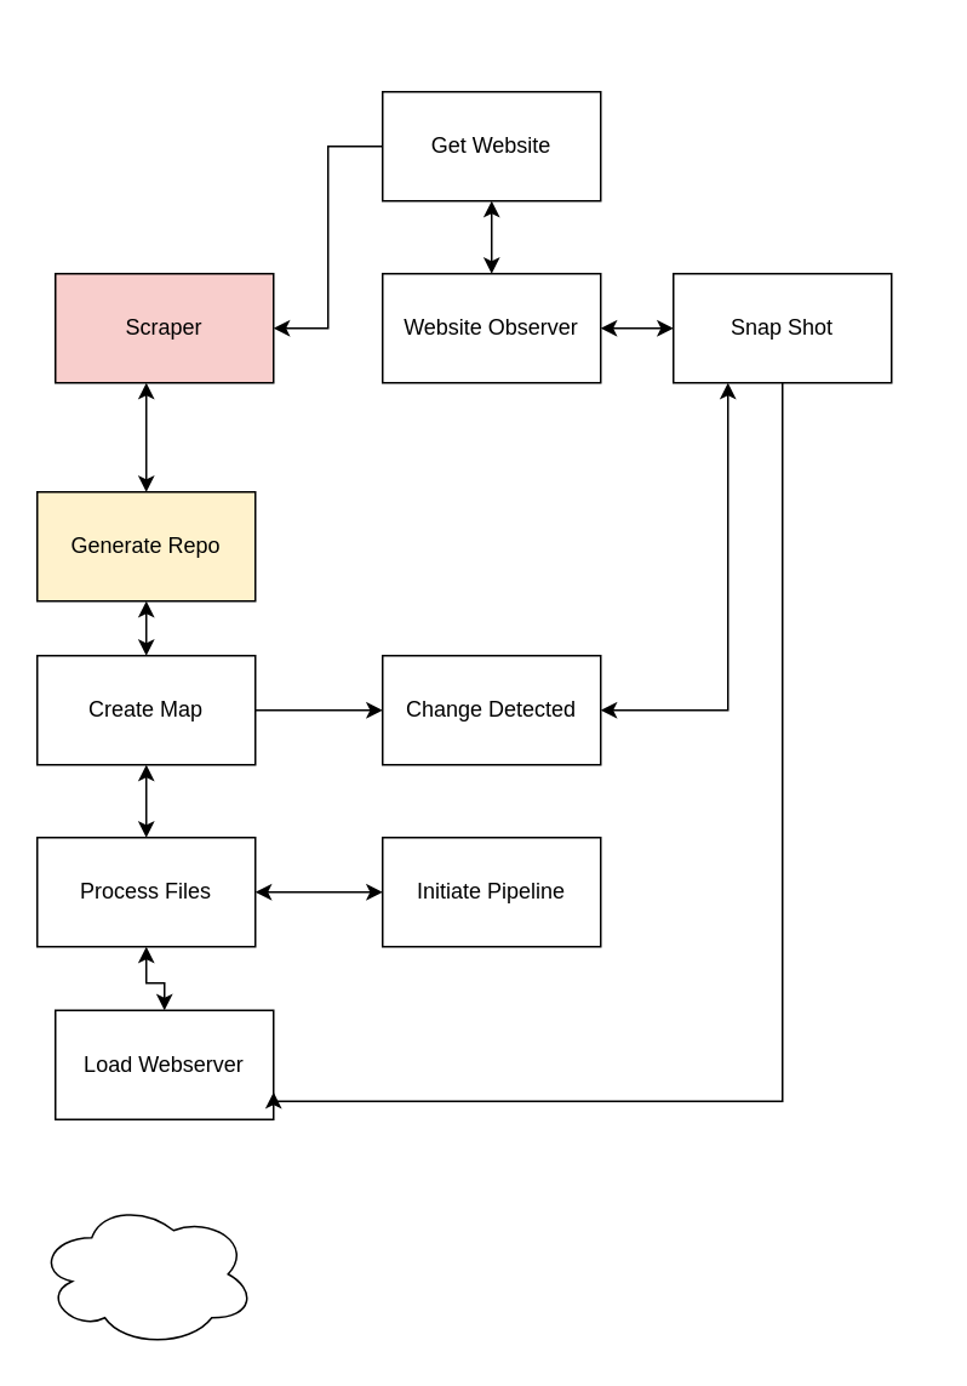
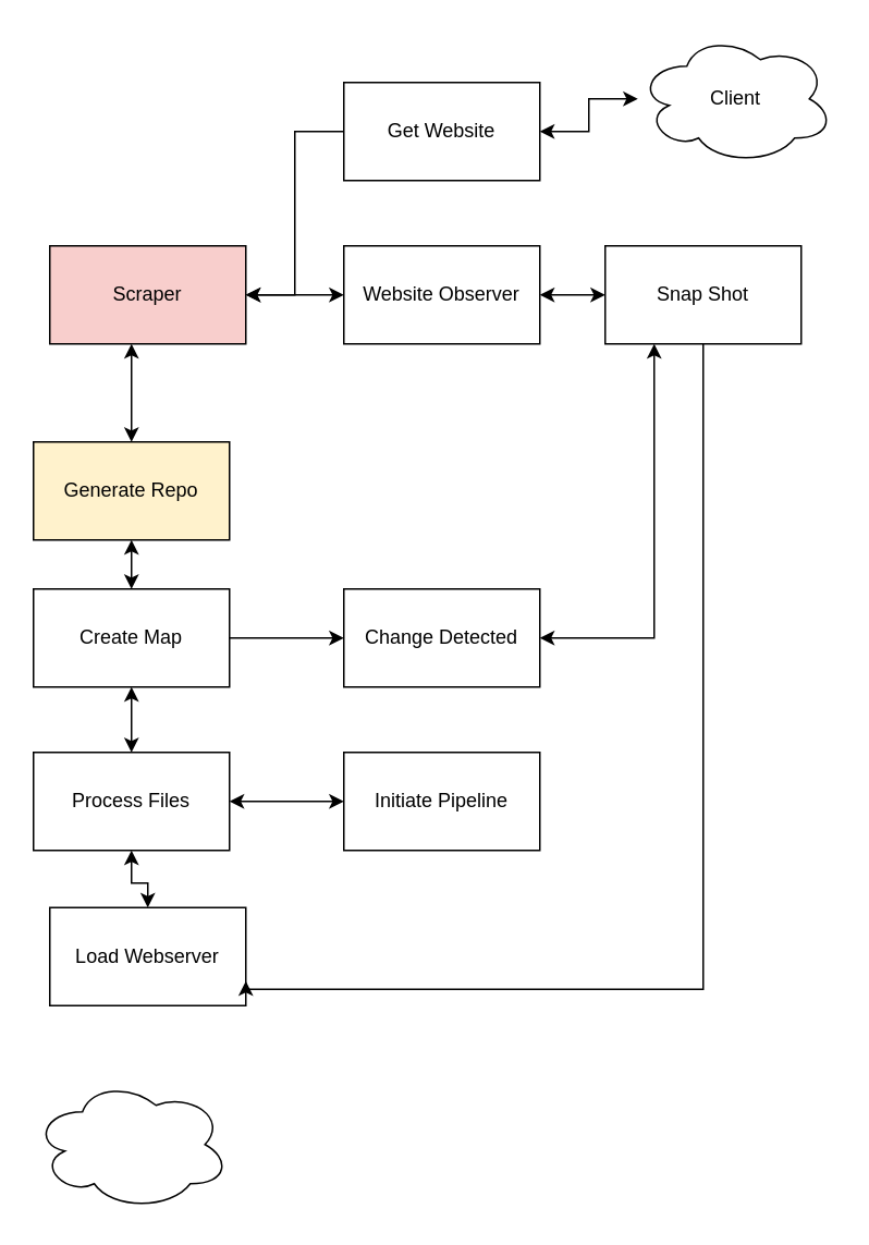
  <mxCell id="0" />
  <mxCell id="1" parent="0" />
  <mxCell id="2" style="edgeStyle=orthogonalEdgeStyle;rounded=0;orthogonalLoop=1;jettySize=auto;html=1;entryX=1;entryY=0.5;entryDx=0;entryDy=0;startArrow=none;startFill=0;" edge="1" parent="1" source="3" target="7"><mxGeometry relative="1" as="geometry" /></mxCell>
  <mxCell id="3" value="Get Website" style="rounded=0;whiteSpace=wrap;html=1;" vertex="1" parent="1"><mxGeometry x="210" y="50" width="120" height="60" as="geometry" /></mxCell>
+ <mxCell id="4" style="edgeStyle=orthogonalEdgeStyle;rounded=0;orthogonalLoop=1;jettySize=auto;html=1;entryX=1;entryY=0.5;entryDx=0;entryDy=0;startArrow=classic;startFill=1;" edge="1" parent="1" source="5" target="3"><mxGeometry relative="1" as="geometry" /></mxCell>
+ <mxCell id="5" value="&lt;div&gt;Client&lt;/div&gt;" style="ellipse;shape=cloud;whiteSpace=wrap;html=1;" vertex="1" parent="1"><mxGeometry x="390" y="20" width="120" height="80" as="geometry" /></mxCell>
  <mxCell id="6" style="edgeStyle=orthogonalEdgeStyle;rounded=0;orthogonalLoop=1;jettySize=auto;html=1;startArrow=classic;startFill=1;entryX=0.5;entryY=0;entryDx=0;entryDy=0;" edge="1" parent="1" source="7" target="9"><mxGeometry relative="1" as="geometry"><Array as="points"><mxPoint x="80" y="250" /><mxPoint x="80" y="250" /></Array></mxGeometry></mxCell>
  <mxCell id="7" value="Scraper" style="rounded=0;whiteSpace=wrap;html=1;fillColor=#f8cecc;" vertex="1" parent="1"><mxGeometry x="30" y="150" width="120" height="60" as="geometry" /></mxCell>
  <mxCell id="8" style="edgeStyle=orthogonalEdgeStyle;rounded=0;orthogonalLoop=1;jettySize=auto;html=1;startArrow=classic;startFill=1;" edge="1" parent="1" source="9" target="11"><mxGeometry relative="1" as="geometry" /></mxCell>
  <mxCell id="9" value="Generate Repo" style="rounded=0;whiteSpace=wrap;html=1;fillColor=#fff2cc;" vertex="1" parent="1"><mxGeometry x="20" y="270" width="120" height="60" as="geometry" /></mxCell>
  <mxCell id="10" style="edgeStyle=orthogonalEdgeStyle;rounded=0;orthogonalLoop=1;jettySize=auto;html=1;entryX=0.5;entryY=0;entryDx=0;entryDy=0;startArrow=classic;startFill=1;" edge="1" parent="1" source="11" target="13"><mxGeometry relative="1" as="geometry" /></mxCell>
  <mxCell id="11" value="Create Map" style="rounded=0;whiteSpace=wrap;html=1;" vertex="1" parent="1"><mxGeometry x="20" y="360" width="120" height="60" as="geometry" /></mxCell>
  <mxCell id="12" style="edgeStyle=orthogonalEdgeStyle;rounded=0;orthogonalLoop=1;jettySize=auto;html=1;entryX=0.5;entryY=0;entryDx=0;entryDy=0;startArrow=classic;startFill=1;" edge="1" parent="1" source="13" target="14"><mxGeometry relative="1" as="geometry" /></mxCell>
  <mxCell id="13" value="Process Files" style="rounded=0;whiteSpace=wrap;html=1;" vertex="1" parent="1"><mxGeometry x="20" y="460" width="120" height="60" as="geometry" /></mxCell>
  <mxCell id="14" value="Load Webserver" style="rounded=0;whiteSpace=wrap;html=1;" vertex="1" parent="1"><mxGeometry x="30" y="555" width="120" height="60" as="geometry" /></mxCell>
  <mxCell id="15" style="edgeStyle=orthogonalEdgeStyle;rounded=0;orthogonalLoop=1;jettySize=auto;html=1;entryX=0;entryY=0.5;entryDx=0;entryDy=0;startArrow=classic;startFill=1;" edge="1" parent="1" source="17" target="19"><mxGeometry relative="1" as="geometry" /></mxCell>
- <mxCell id="16" style="edgeStyle=orthogonalEdgeStyle;rounded=0;orthogonalLoop=1;jettySize=auto;html=1;startArrow=classic;startFill=1;" edge="1" parent="1" source="17" target="3"><mxGeometry relative="1" as="geometry" /></mxCell>
+ <mxCell id="16" style="edgeStyle=orthogonalEdgeStyle;rounded=0;orthogonalLoop=1;jettySize=auto;html=1;startArrow=classic;startFill=1;" edge="1" parent="1" source="17" target="7"><mxGeometry relative="1" as="geometry" /></mxCell>
  <mxCell id="17" value="Website Observer" style="rounded=0;whiteSpace=wrap;html=1;" vertex="1" parent="1"><mxGeometry x="210" y="150" width="120" height="60" as="geometry" /></mxCell>
  <mxCell id="18" style="edgeStyle=orthogonalEdgeStyle;rounded=0;orthogonalLoop=1;jettySize=auto;html=1;entryX=1;entryY=0.75;entryDx=0;entryDy=0;startArrow=none;startFill=0;" edge="1" parent="1" source="19" target="14"><mxGeometry relative="1" as="geometry"><Array as="points"><mxPoint x="430" y="605" /></Array></mxGeometry></mxCell>
  <mxCell id="19" value="Snap Shot" style="rounded=0;whiteSpace=wrap;html=1;" vertex="1" parent="1"><mxGeometry x="370" y="150" width="120" height="60" as="geometry" /></mxCell>
  <mxCell id="20" style="edgeStyle=orthogonalEdgeStyle;rounded=0;orthogonalLoop=1;jettySize=auto;html=1;entryX=1;entryY=0.5;entryDx=0;entryDy=0;startArrow=classic;startFill=1;endArrow=none;" edge="1" parent="1" source="22" target="11"><mxGeometry relative="1" as="geometry" /></mxCell>
  <mxCell id="21" style="edgeStyle=orthogonalEdgeStyle;rounded=0;orthogonalLoop=1;jettySize=auto;html=1;entryX=0.25;entryY=1;entryDx=0;entryDy=0;startArrow=classic;startFill=1;" edge="1" parent="1" source="22" target="19"><mxGeometry relative="1" as="geometry" /></mxCell>
  <mxCell id="22" value="Change Detected" style="rounded=0;whiteSpace=wrap;html=1;" vertex="1" parent="1"><mxGeometry x="210" y="360" width="120" height="60" as="geometry" /></mxCell>
  <mxCell id="23" value="" style="ellipse;shape=cloud;whiteSpace=wrap;html=1;" vertex="1" parent="1"><mxGeometry x="20" y="660" width="120" height="80" as="geometry" /></mxCell>
  <mxCell id="24" style="edgeStyle=orthogonalEdgeStyle;rounded=0;orthogonalLoop=1;jettySize=auto;html=1;startArrow=classic;startFill=1;endArrow=classic;endFill=1;" edge="1" parent="1" source="25" target="13"><mxGeometry relative="1" as="geometry" /></mxCell>
  <mxCell id="25" value="&lt;div&gt;Initiate Pipeline&lt;/div&gt;" style="rounded=0;whiteSpace=wrap;html=1;" vertex="1" parent="1"><mxGeometry x="210" y="460" width="120" height="60" as="geometry" /></mxCell>
